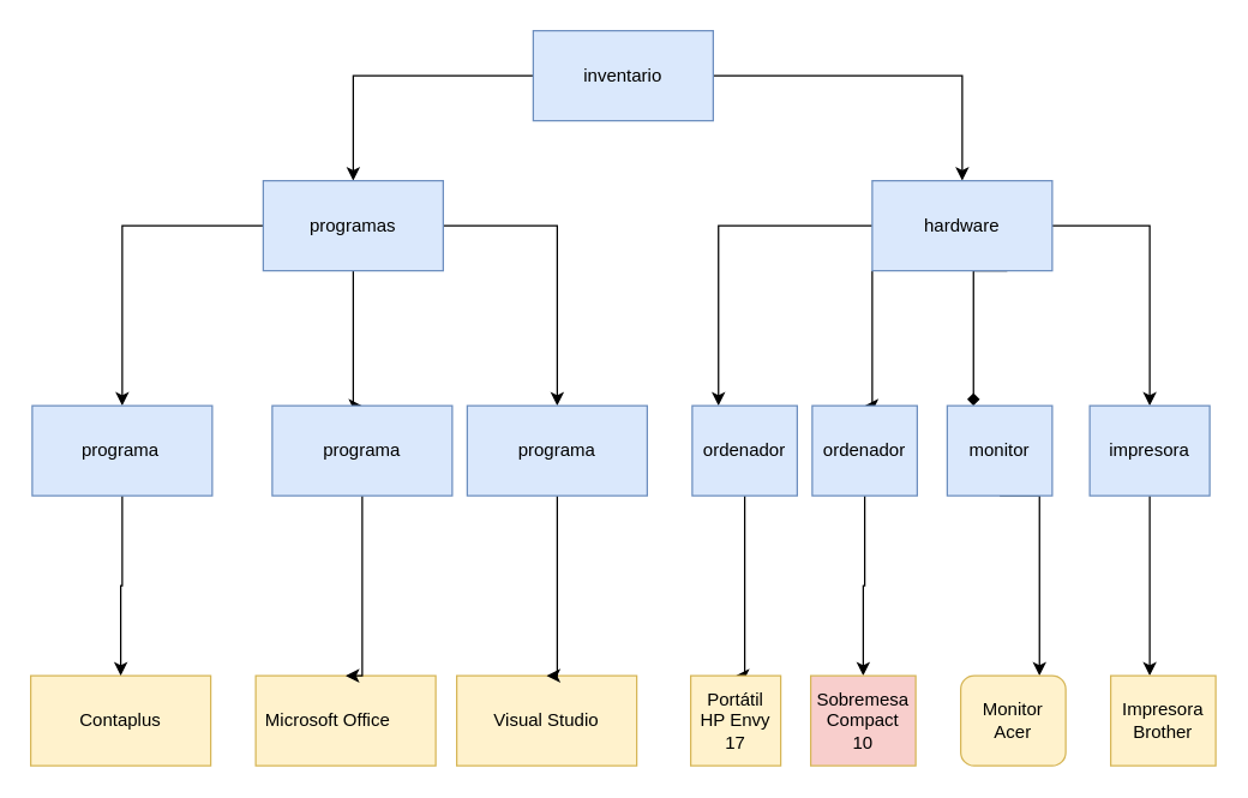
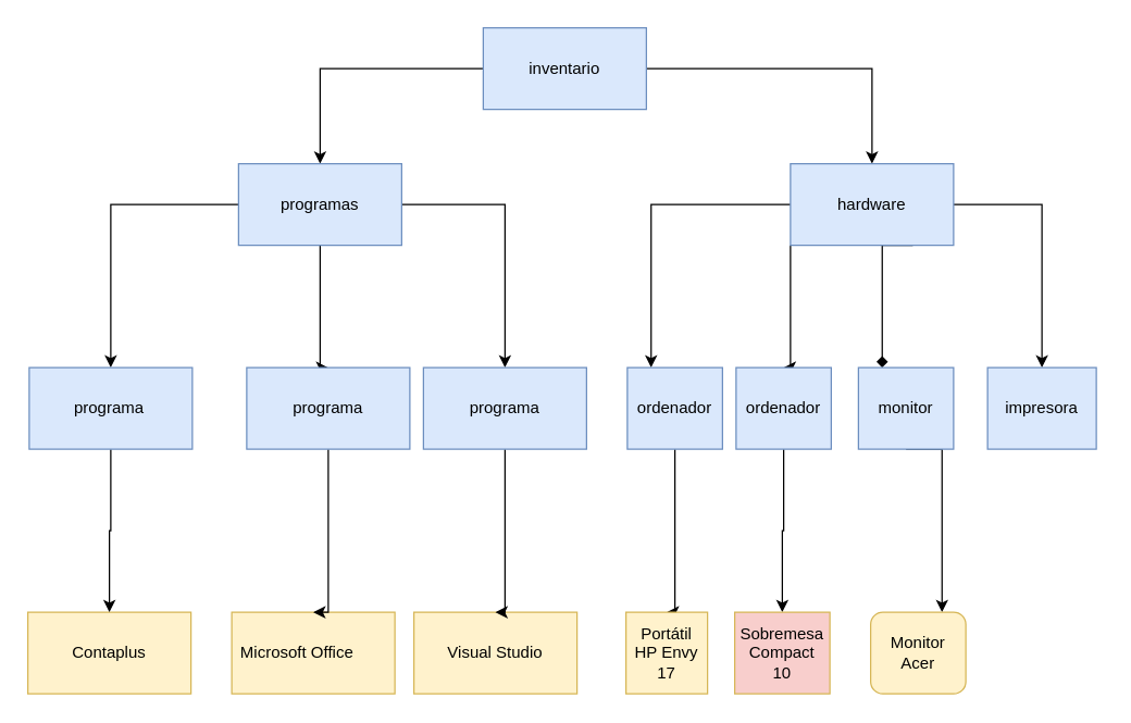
  <mxCell id="0" />
  <mxCell id="1" parent="0" />
  <mxCell id="2" style="edgeStyle=orthogonalEdgeStyle;rounded=0;orthogonalLoop=1;jettySize=auto;html=1;exitX=0;exitY=0.5;exitDx=0;exitDy=0;entryX=0.5;entryY=0;entryDx=0;entryDy=0;" edge="1" parent="1" source="4" target="8"><mxGeometry relative="1" as="geometry" /></mxCell>
  <mxCell id="3" style="edgeStyle=orthogonalEdgeStyle;rounded=0;orthogonalLoop=1;jettySize=auto;html=1;exitX=1;exitY=0.5;exitDx=0;exitDy=0;entryX=0.5;entryY=0;entryDx=0;entryDy=0;" edge="1" parent="1" source="4" target="13"><mxGeometry relative="1" as="geometry" /></mxCell>
  <mxCell id="4" value="inventario" style="rounded=0;whiteSpace=wrap;html=1;fillColor=#dae8fc;strokeColor=#6c8ebf;" vertex="1" parent="1"><mxGeometry x="355" y="20" width="120" height="60" as="geometry" /></mxCell>
  <mxCell id="5" style="edgeStyle=orthogonalEdgeStyle;rounded=0;orthogonalLoop=1;jettySize=auto;html=1;exitX=0;exitY=0.5;exitDx=0;exitDy=0;entryX=0.5;entryY=0;entryDx=0;entryDy=0;" edge="1" parent="1" source="8" target="18"><mxGeometry relative="1" as="geometry" /></mxCell>
  <mxCell id="6" style="edgeStyle=orthogonalEdgeStyle;rounded=0;orthogonalLoop=1;jettySize=auto;html=1;exitX=1;exitY=0.5;exitDx=0;exitDy=0;entryX=0.5;entryY=0;entryDx=0;entryDy=0;" edge="1" parent="1" source="8" target="22"><mxGeometry relative="1" as="geometry" /></mxCell>
  <mxCell id="7" style="edgeStyle=orthogonalEdgeStyle;rounded=0;orthogonalLoop=1;jettySize=auto;html=1;exitX=0.5;exitY=1;exitDx=0;exitDy=0;entryX=0.5;entryY=0;entryDx=0;entryDy=0;" edge="1" parent="1" source="8" target="20"><mxGeometry relative="1" as="geometry"><Array as="points"><mxPoint x="235" y="270" /></Array></mxGeometry></mxCell>
  <mxCell id="8" value="programas" style="rounded=0;whiteSpace=wrap;html=1;fillColor=#dae8fc;strokeColor=#6c8ebf;" vertex="1" parent="1"><mxGeometry x="175" y="120" width="120" height="60" as="geometry" /></mxCell>
  <mxCell id="9" style="edgeStyle=orthogonalEdgeStyle;rounded=0;orthogonalLoop=1;jettySize=auto;html=1;exitX=0;exitY=0.5;exitDx=0;exitDy=0;entryX=0.25;entryY=0;entryDx=0;entryDy=0;" edge="1" parent="1" source="13" target="24"><mxGeometry relative="1" as="geometry" /></mxCell>
  <mxCell id="10" style="edgeStyle=orthogonalEdgeStyle;rounded=0;orthogonalLoop=1;jettySize=auto;html=1;exitX=0.75;exitY=1;exitDx=0;exitDy=0;entryX=0.25;entryY=0;entryDx=0;entryDy=0;endArrow=diamond;" edge="1" parent="1" source="13" target="28"><mxGeometry relative="1" as="geometry"><Array as="points"><mxPoint x="649" y="180" /></Array></mxGeometry></mxCell>
  <mxCell id="11" style="edgeStyle=orthogonalEdgeStyle;rounded=0;orthogonalLoop=1;jettySize=auto;html=1;exitX=1;exitY=0.5;exitDx=0;exitDy=0;entryX=0.5;entryY=0;entryDx=0;entryDy=0;" edge="1" parent="1" source="13" target="30"><mxGeometry relative="1" as="geometry" /></mxCell>
  <mxCell id="12" style="edgeStyle=orthogonalEdgeStyle;rounded=0;orthogonalLoop=1;jettySize=auto;html=1;exitX=0;exitY=1;exitDx=0;exitDy=0;entryX=0.5;entryY=0;entryDx=0;entryDy=0;" edge="1" parent="1" source="13" target="26"><mxGeometry relative="1" as="geometry"><Array as="points"><mxPoint x="581" y="270" /></Array></mxGeometry></mxCell>
  <mxCell id="13" value="hardware" style="rounded=0;whiteSpace=wrap;html=1;fillColor=#dae8fc;strokeColor=#6c8ebf;" vertex="1" parent="1"><mxGeometry x="581" y="120" width="120" height="60" as="geometry" /></mxCell>
  <mxCell id="14" value="Contaplus" style="rounded=0;whiteSpace=wrap;html=1;fillColor=#fff2cc;strokeColor=#d6b656;" vertex="1" parent="1"><mxGeometry x="20" y="450" width="120" height="60" as="geometry" /></mxCell>
  <mxCell id="15" value="Microsoft Office&lt;span style=&quot;white-space: pre;&quot;&gt;&#09;&lt;/span&gt;" style="rounded=0;whiteSpace=wrap;html=1;fillColor=#fff2cc;strokeColor=#d6b656;" vertex="1" parent="1"><mxGeometry x="170" y="450" width="120" height="60" as="geometry" /></mxCell>
  <mxCell id="16" value="Visual Studio" style="rounded=0;whiteSpace=wrap;html=1;fillColor=#fff2cc;strokeColor=#d6b656;" vertex="1" parent="1"><mxGeometry x="304" y="450" width="120" height="60" as="geometry" /></mxCell>
  <mxCell id="17" style="edgeStyle=orthogonalEdgeStyle;rounded=0;orthogonalLoop=1;jettySize=auto;html=1;" edge="1" parent="1" source="18" target="14"><mxGeometry relative="1" as="geometry" /></mxCell>
  <mxCell id="18" value="programa&lt;span style=&quot;white-space: pre;&quot;&gt;&#09;&lt;/span&gt;" style="rounded=0;whiteSpace=wrap;html=1;fillColor=#dae8fc;strokeColor=#6c8ebf;" vertex="1" parent="1"><mxGeometry x="21" y="270" width="120" height="60" as="geometry" /></mxCell>
  <mxCell id="19" style="edgeStyle=orthogonalEdgeStyle;rounded=0;orthogonalLoop=1;jettySize=auto;html=1;exitX=0.5;exitY=1;exitDx=0;exitDy=0;entryX=0.5;entryY=0;entryDx=0;entryDy=0;" edge="1" parent="1" source="20" target="15"><mxGeometry relative="1" as="geometry"><Array as="points"><mxPoint x="241" y="450" /></Array></mxGeometry></mxCell>
  <mxCell id="20" value="programa" style="rounded=0;whiteSpace=wrap;html=1;fillColor=#dae8fc;strokeColor=#6c8ebf;" vertex="1" parent="1"><mxGeometry x="181" y="270" width="120" height="60" as="geometry" /></mxCell>
  <mxCell id="21" style="edgeStyle=orthogonalEdgeStyle;rounded=0;orthogonalLoop=1;jettySize=auto;html=1;exitX=0.5;exitY=1;exitDx=0;exitDy=0;entryX=0.5;entryY=0;entryDx=0;entryDy=0;" edge="1" parent="1" source="22" target="16"><mxGeometry relative="1" as="geometry"><Array as="points"><mxPoint x="371" y="450" /></Array></mxGeometry></mxCell>
  <mxCell id="22" value="programa" style="rounded=0;whiteSpace=wrap;html=1;fillColor=#dae8fc;strokeColor=#6c8ebf;" vertex="1" parent="1"><mxGeometry x="311" y="270" width="120" height="60" as="geometry" /></mxCell>
  <mxCell id="23" style="edgeStyle=orthogonalEdgeStyle;rounded=0;orthogonalLoop=1;jettySize=auto;html=1;exitX=0.5;exitY=1;exitDx=0;exitDy=0;entryX=0.5;entryY=0;entryDx=0;entryDy=0;" edge="1" parent="1" source="24" target="31"><mxGeometry relative="1" as="geometry"><Array as="points"><mxPoint x="496" y="450" /></Array></mxGeometry></mxCell>
  <mxCell id="24" value="ordenador" style="rounded=0;whiteSpace=wrap;html=1;fillColor=#dae8fc;strokeColor=#6c8ebf;" vertex="1" parent="1"><mxGeometry x="461" y="270" width="70" height="60" as="geometry" /></mxCell>
  <mxCell id="25" style="edgeStyle=orthogonalEdgeStyle;rounded=0;orthogonalLoop=1;jettySize=auto;html=1;exitX=0.5;exitY=1;exitDx=0;exitDy=0;entryX=0.5;entryY=0;entryDx=0;entryDy=0;" edge="1" parent="1" source="26" target="32"><mxGeometry relative="1" as="geometry" /></mxCell>
  <mxCell id="26" value="ordenador" style="rounded=0;whiteSpace=wrap;html=1;fillColor=#dae8fc;strokeColor=#6c8ebf;" vertex="1" parent="1"><mxGeometry x="541" y="270" width="70" height="60" as="geometry" /></mxCell>
  <mxCell id="27" style="edgeStyle=orthogonalEdgeStyle;rounded=0;orthogonalLoop=1;jettySize=auto;html=1;exitX=0.5;exitY=1;exitDx=0;exitDy=0;entryX=0.75;entryY=0;entryDx=0;entryDy=0;" edge="1" parent="1" source="28" target="33"><mxGeometry relative="1" as="geometry"><Array as="points"><mxPoint x="693" y="330" /></Array></mxGeometry></mxCell>
  <mxCell id="28" value="monitor" style="rounded=0;whiteSpace=wrap;html=1;fillColor=#dae8fc;strokeColor=#6c8ebf;" vertex="1" parent="1"><mxGeometry x="631" y="270" width="70" height="60" as="geometry" /></mxCell>
- <mxCell id="29" style="edgeStyle=orthogonalEdgeStyle;rounded=0;orthogonalLoop=1;jettySize=auto;html=1;exitX=0.5;exitY=1;exitDx=0;exitDy=0;" edge="1" parent="1" source="30" target="34"><mxGeometry relative="1" as="geometry"><Array as="points"><mxPoint x="766" y="410" /><mxPoint x="766" y="410" /></Array></mxGeometry></mxCell>
  <mxCell id="30" value="impresora" style="rounded=0;whiteSpace=wrap;html=1;fillColor=#dae8fc;strokeColor=#6c8ebf;" vertex="1" parent="1"><mxGeometry x="726" y="270" width="80" height="60" as="geometry" /></mxCell>
  <mxCell id="31" value="&lt;div&gt;Portátil&lt;/div&gt;&lt;div&gt;HP Envy&lt;/div&gt;&lt;div&gt;17&lt;br&gt;&lt;/div&gt;" style="rounded=0;whiteSpace=wrap;html=1;fillColor=#fff2cc;strokeColor=#d6b656;" vertex="1" parent="1"><mxGeometry x="460" y="450" width="60" height="60" as="geometry" /></mxCell>
  <mxCell id="32" value="&lt;div&gt;Sobremesa&lt;/div&gt;&lt;div&gt;Compact&lt;/div&gt;&lt;div&gt;10&lt;br&gt;&lt;/div&gt;" style="rounded=0;whiteSpace=wrap;html=1;fillColor=#f8cecc;strokeColor=#d6b656;" vertex="1" parent="1"><mxGeometry x="540" y="450" width="70" height="60" as="geometry" /></mxCell>
  <mxCell id="33" value="&lt;div&gt;Monitor &lt;br&gt;&lt;/div&gt;&lt;div&gt;Acer&lt;br&gt;&lt;/div&gt;" style="whiteSpace=wrap;html=1;fillColor=#fff2cc;strokeColor=#d6b656;rounded=1;" vertex="1" parent="1"><mxGeometry x="640" y="450" width="70" height="60" as="geometry" /></mxCell>
- <mxCell id="34" value="&lt;div&gt;Impresora&lt;/div&gt;&lt;div&gt;Brother&lt;br&gt;&lt;/div&gt;" style="rounded=0;whiteSpace=wrap;html=1;fillColor=#fff2cc;strokeColor=#d6b656;" vertex="1" parent="1"><mxGeometry x="740" y="450" width="70" height="60" as="geometry" /></mxCell>
